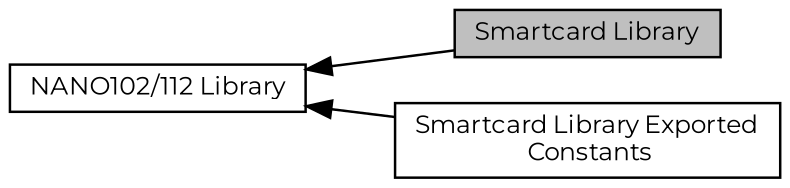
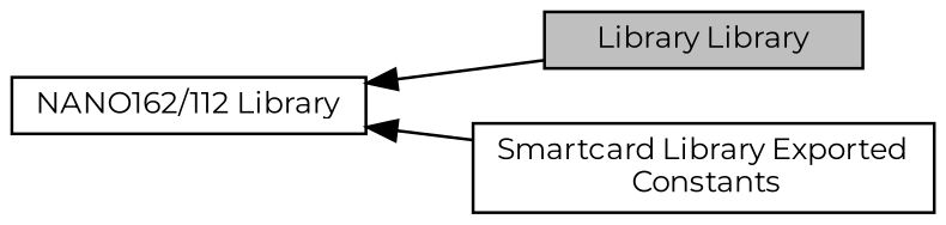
  digraph {
    fontname=Montserrat
    rankdir=LR
    node [color=black fillcolor=white fontname=Montserrat fontsize=10 shape=box style=filled]
    edge [dir=back fontname=Montserrat fontsize=10 labelfontname=Helvetica labelfontsize=10 shape=plaintext style=solid]
-   n1 [height=0.2 label="NANO102/112 Library" width=0.4]
-   n2 [fillcolor=grey75 fontcolor=black height=0.2 label="Smartcard Library" width=0.4]
+   n1 [height=0.2 label="NANO162/112 Library" width=0.4]
+   n2 [fillcolor=grey75 fontcolor=black height=0.2 label="Library Library" width=0.4]
    n3 [height=0.2 label="Smartcard Library Exported\l Constants" width=0.4]
    n1 -> n2
    n1 -> n3
  }
